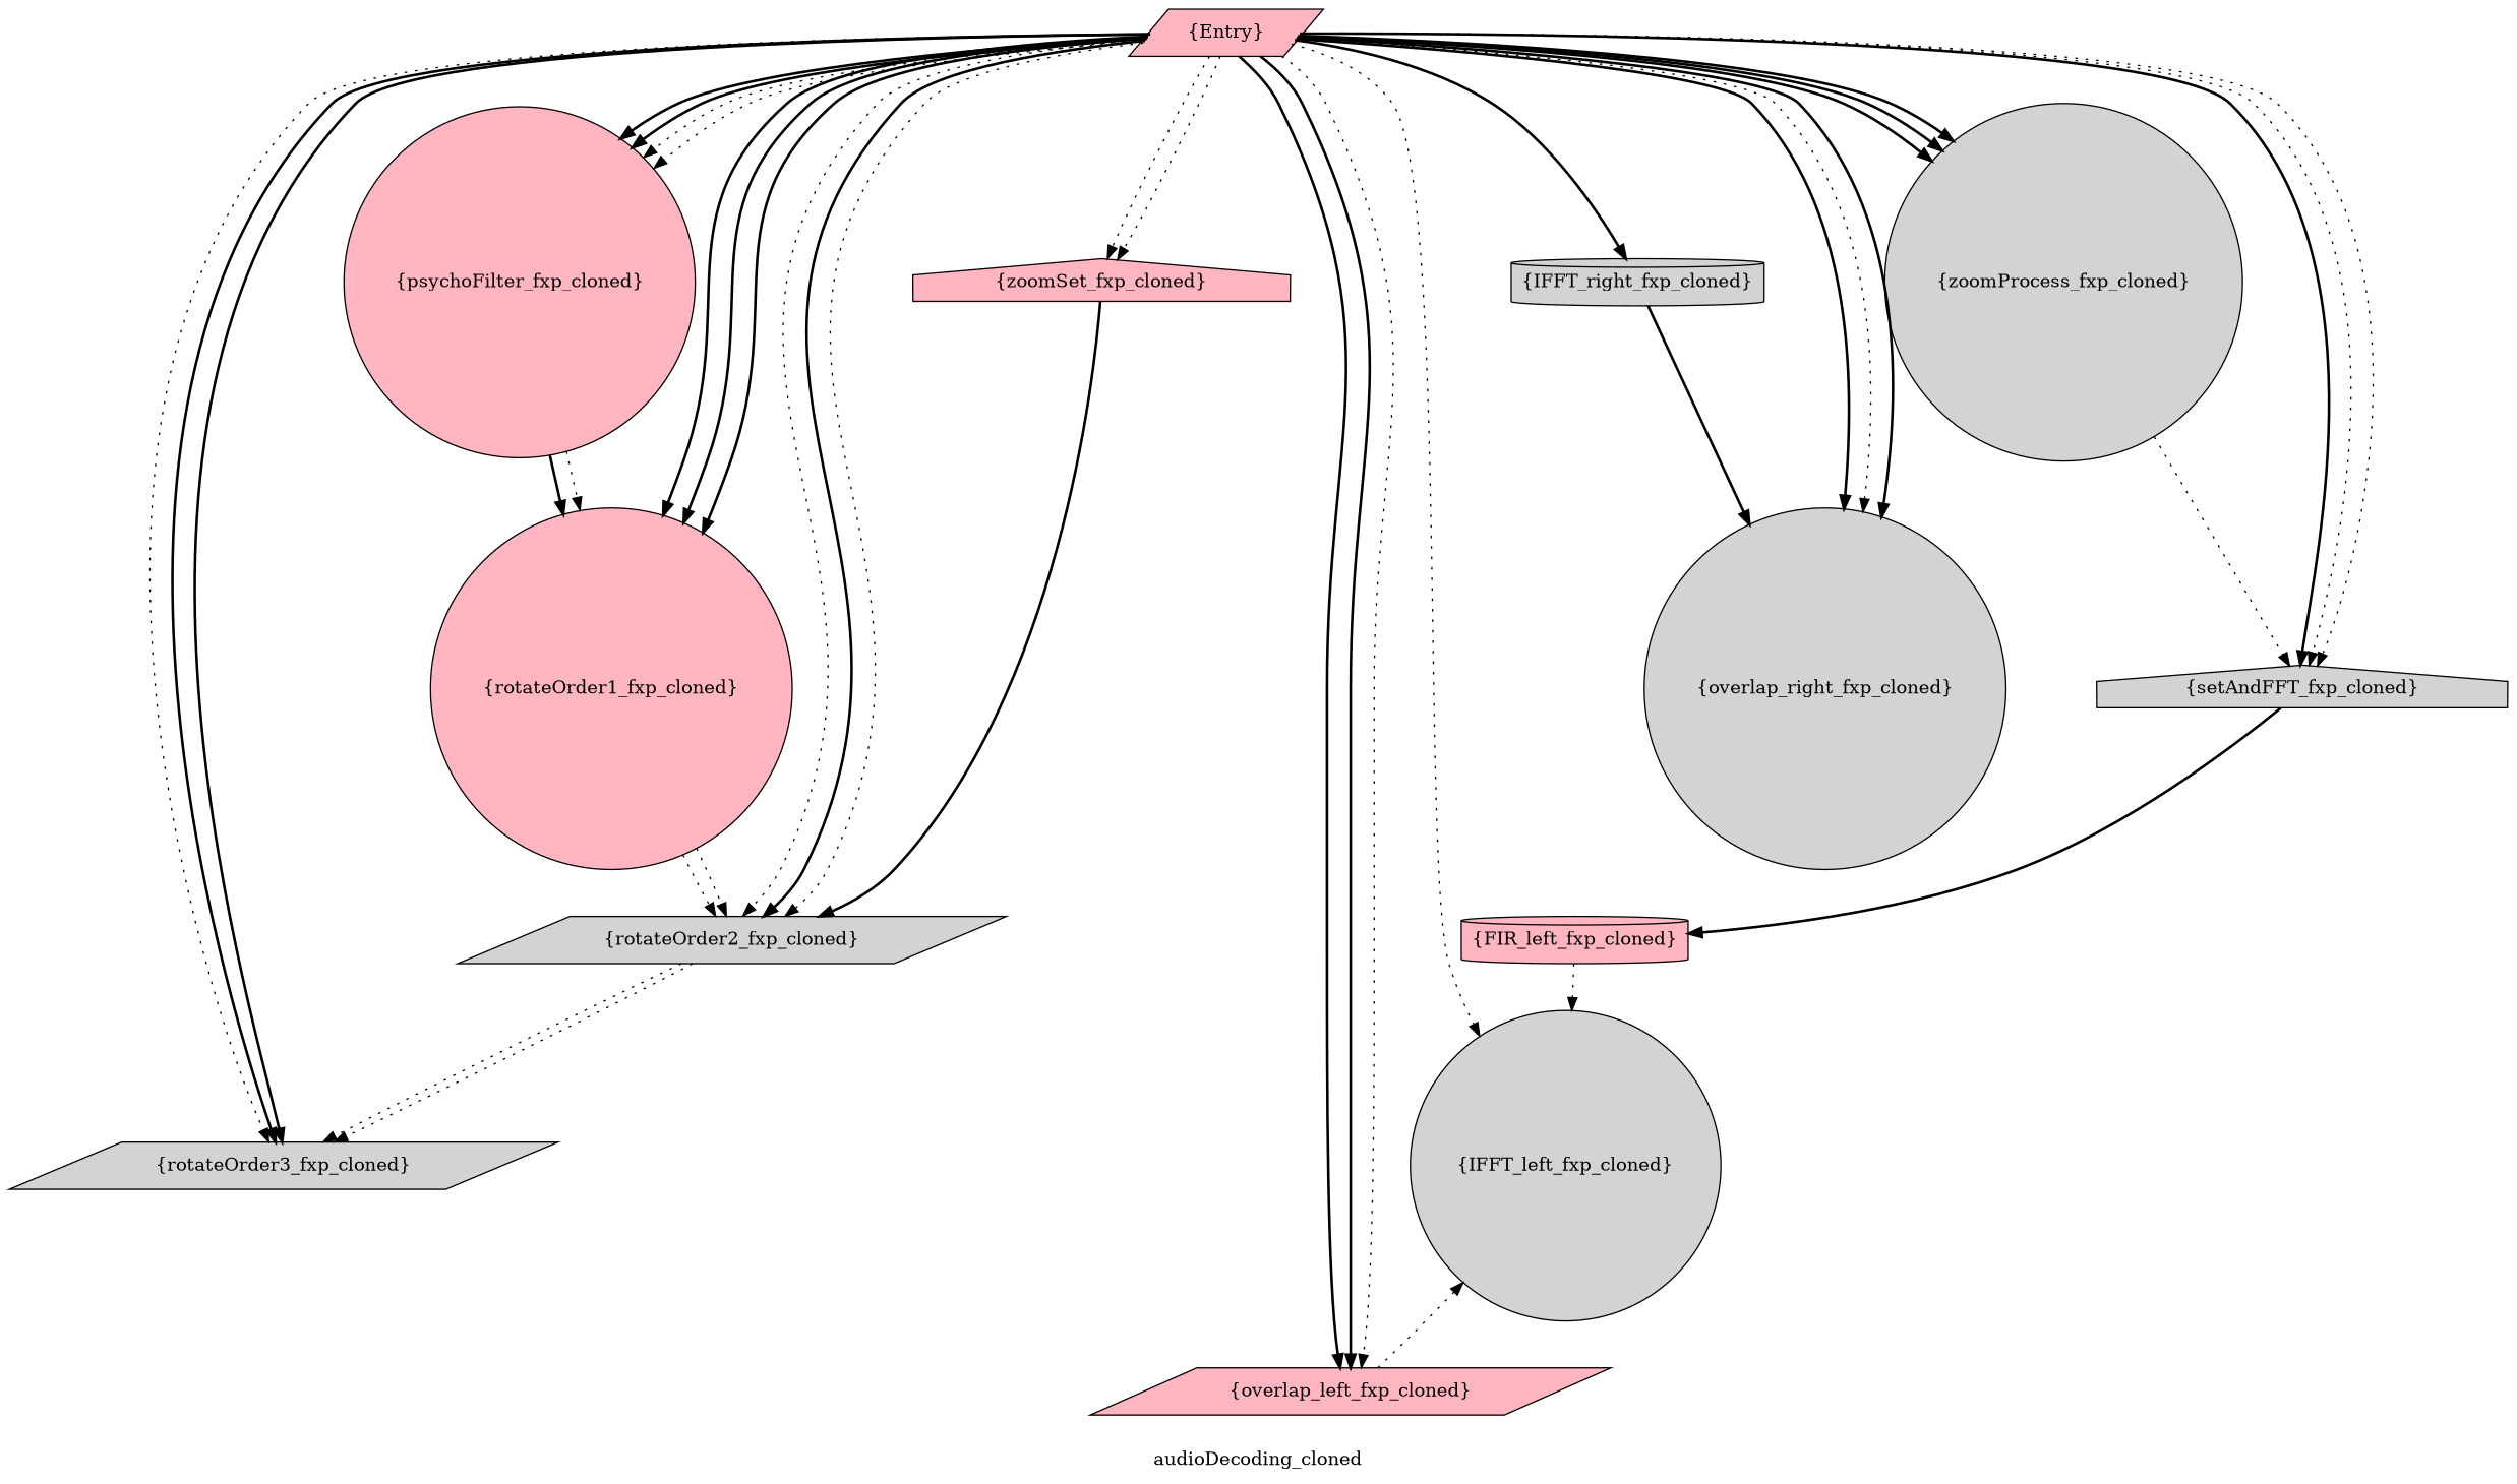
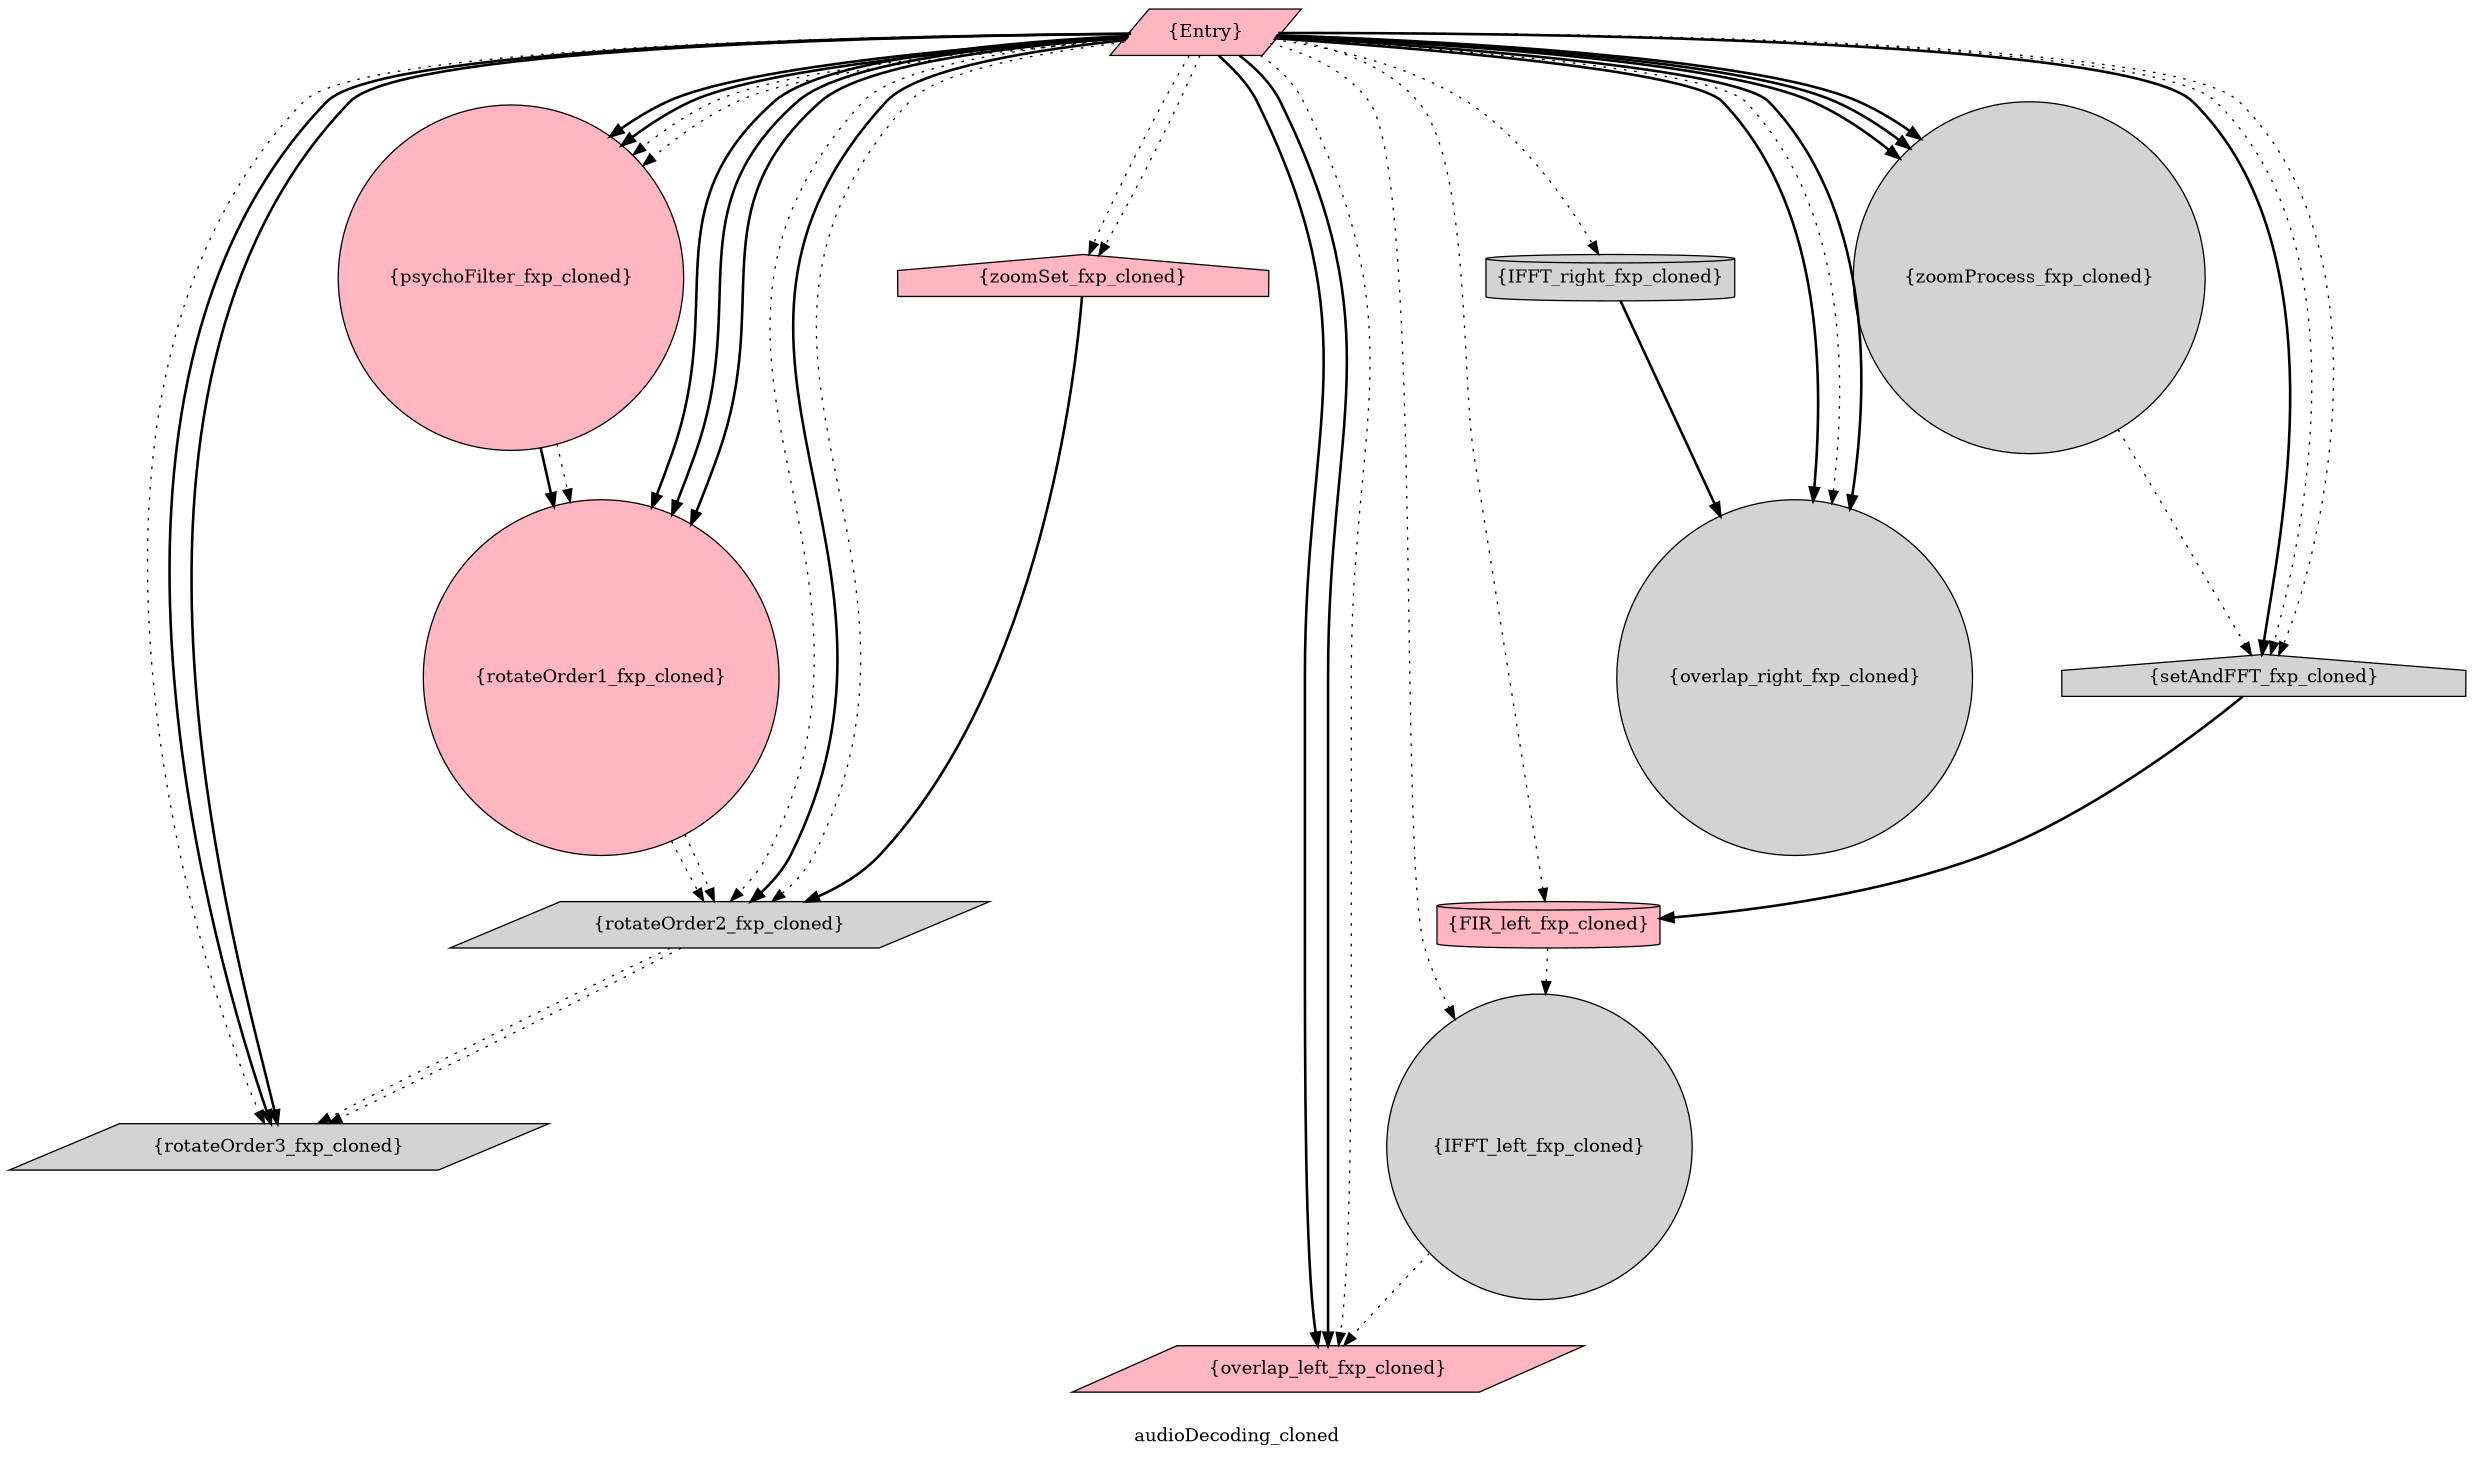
  digraph {
    compound=true
    fontname="DejaVu Serif"
    label=audioDecoding_cloned
    node [fillcolor=lightgrey fontname="DejaVu Serif" shape=circle style=filled]
    edge [fontname="DejaVu Serif" style=bold]
    n1 [fillcolor=lightpink label="{Entry}" shape=parallelogram]
    n2 [fillcolor=lightpink label="{psychoFilter_fxp_cloned}"]
    n3 [fillcolor=lightpink label="{rotateOrder1_fxp_cloned}"]
    n4 [label="{rotateOrder2_fxp_cloned}" shape=parallelogram]
    n5 [label="{rotateOrder3_fxp_cloned}" shape=parallelogram]
    n6 [fillcolor=lightpink label="{zoomSet_fxp_cloned}" shape=house]
    n7 [label="{zoomProcess_fxp_cloned}"]
    n8 [label="{setAndFFT_fxp_cloned}" shape=house]
    n9 [fillcolor=lightpink label="{FIR_left_fxp_cloned}" shape=cylinder]
    n10 [label="{IFFT_left_fxp_cloned}"]
    n11 [label="{IFFT_right_fxp_cloned}" shape=cylinder]
    n12 [fillcolor=lightpink label="{overlap_left_fxp_cloned}" shape=parallelogram]
    n13 [label="{overlap_right_fxp_cloned}"]
    n1 -> n2
    n1 -> n2
    n1 -> n2 [style=dotted]
    n1 -> n2 [style=dotted]
    n1 -> n3
    n1 -> n3
    n1 -> n3
    n1 -> n4 [style=dotted]
    n1 -> n4
    n1 -> n4 [style=dotted]
    n1 -> n5 [style=dotted]
    n1 -> n5
    n1 -> n5
    n1 -> n6 [style=dotted]
    n1 -> n6 [style=dotted]
    n1 -> n7
    n1 -> n7
    n1 -> n7
    n1 -> n8
    n1 -> n8 [style=dotted]
    n1 -> n8 [style=dotted]
+   n1 -> n9 [style=dotted]
    n1 -> n10 [style=dotted]
-   n1 -> n11
+   n1 -> n11 [style=dotted]
    n1 -> n12
    n1 -> n12
    n1 -> n12 [style=dotted]
    n1 -> n13
    n1 -> n13 [style=dotted]
    n1 -> n13
    n2 -> n3
    n2 -> n3 [style=dotted]
    n3 -> n4 [style=dotted]
    n3 -> n4 [style=dotted]
    n4 -> n5 [style=dotted]
    n4 -> n5 [style=dotted]
    n6 -> n4
    n7 -> n8 [style=dotted]
    n8 -> n9
    n9 -> n10 [style=dotted]
-   n12 -> n10 [style=dotted]
+   n10 -> n12 [style=dotted]
    n11 -> n13
  }
